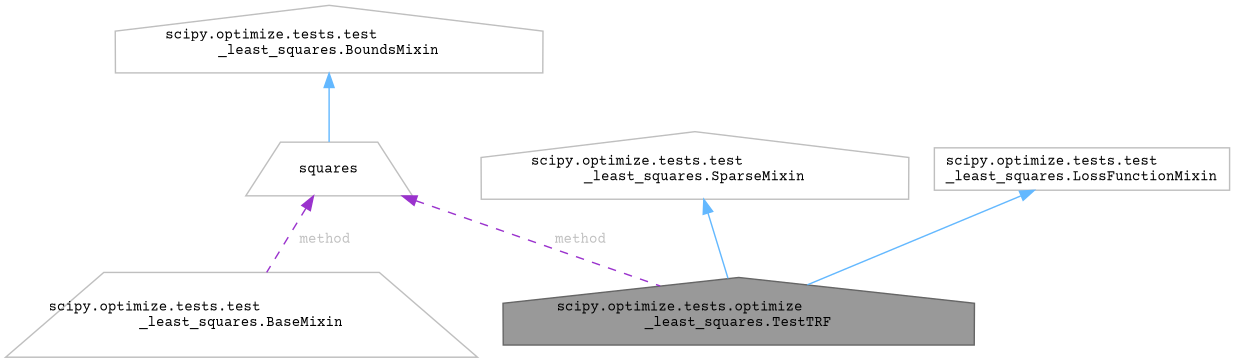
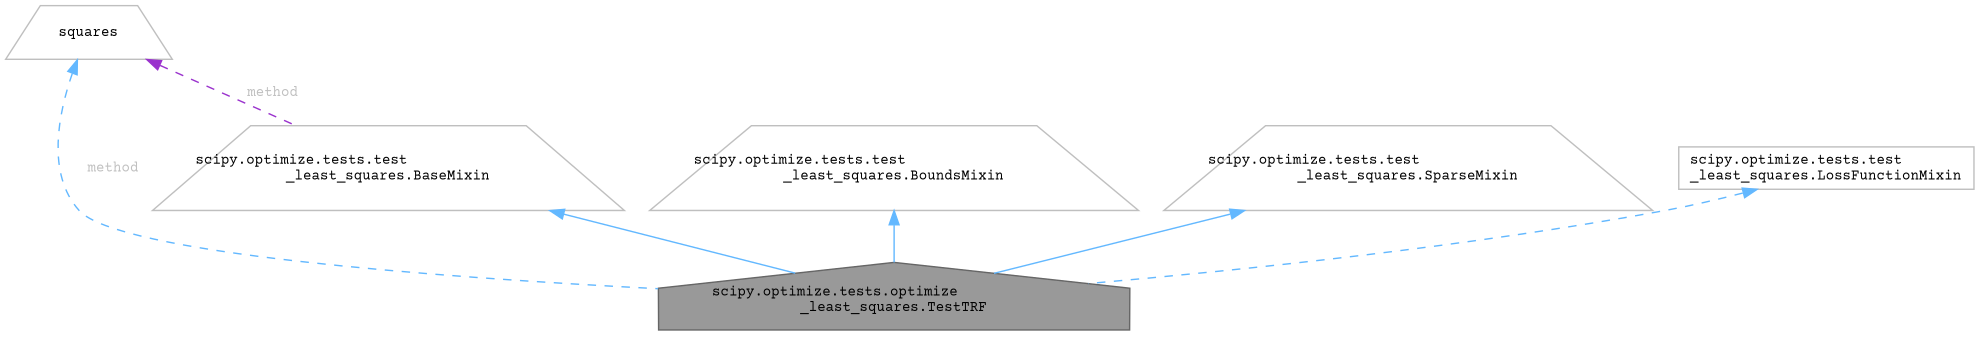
  digraph {
    fontname="Courier Prime"
    rankdir=TB
    node [color=grey75 fillcolor=white fontname="Courier Prime" fontsize=10 shape=trapezium style=filled]
    edge [color=steelblue1 dir=back fontname="Courier Prime" fontsize=10 labelfontname=Helvetica labelfontsize=10 style=solid]
    n1 [color=gray40 fillcolor=grey60 fontcolor=black height=0.2 label="scipy.optimize.tests.optimize\l_least_squares.TestTRF" shape=house width=0.4]
    n2 [height=0.2 label="scipy.optimize.tests.test\l_least_squares.BaseMixin" width=0.4]
    n3 [height=0.2 label=squares width=0.4]
-   n4 [height=0.2 label="scipy.optimize.tests.test\l_least_squares.BoundsMixin" shape=house width=0.4]
-   n5 [height=0.2 label="scipy.optimize.tests.test\l_least_squares.SparseMixin" shape=house width=0.4]
+   n4 [height=0.2 label="scipy.optimize.tests.test\l_least_squares.BoundsMixin" width=0.4]
+   n5 [height=0.2 label="scipy.optimize.tests.test\l_least_squares.SparseMixin" width=0.4]
    n6 [height=0.2 label="scipy.optimize.tests.test\l_least_squares.LossFunctionMixin" shape=box width=0.4]
-   n3 -> n1 [color=darkorchid3 fontcolor=grey label=" method" style=dashed]
+   n2 -> n1
+   n3 -> n1 [fontcolor=grey label=" method" style=dashed]
    n3 -> n2 [color=darkorchid3 fontcolor=grey label=" method" style=dashed]
-   n4 -> n3
+   n4 -> n1
    n5 -> n1
-   n6 -> n1
+   n6 -> n1 [style=dashed]
  }
